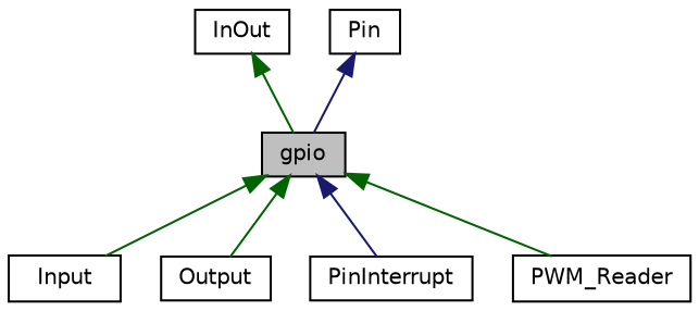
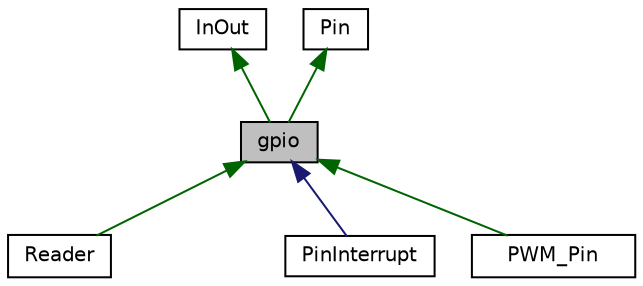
  digraph {
    node [color=black fillcolor=white fontname=Helvetica fontsize=10 shape=record style=filled]
    edge [color=darkgreen dir=back fontname=Helvetica fontsize=10 labelfontname=Helvetica labelfontsize=10 style=solid]
    n1 [fillcolor=grey75 fontcolor=black height=0.2 label=gpio width=0.4]
-   n2 [height=0.2 label=Input width=0.4]
-   n3 [height=0.2 label=Output width=0.4]
+   n2 [height=0.2 label=Reader width=0.4]
    n4 [height=0.2 label=PinInterrupt width=0.4]
-   n5 [height=0.2 label=PWM_Reader width=0.4]
+   n5 [height=0.2 label=PWM_Pin width=0.4]
    n6 [height=0.2 label=InOut width=0.4]
    n7 [height=0.2 label=Pin width=0.4]
    n1 -> n2
-   n1 -> n3
    n1 -> n4 [color=midnightblue]
    n1 -> n5
    n6 -> n1
-   n7 -> n1 [color=midnightblue]
+   n7 -> n1
  }
